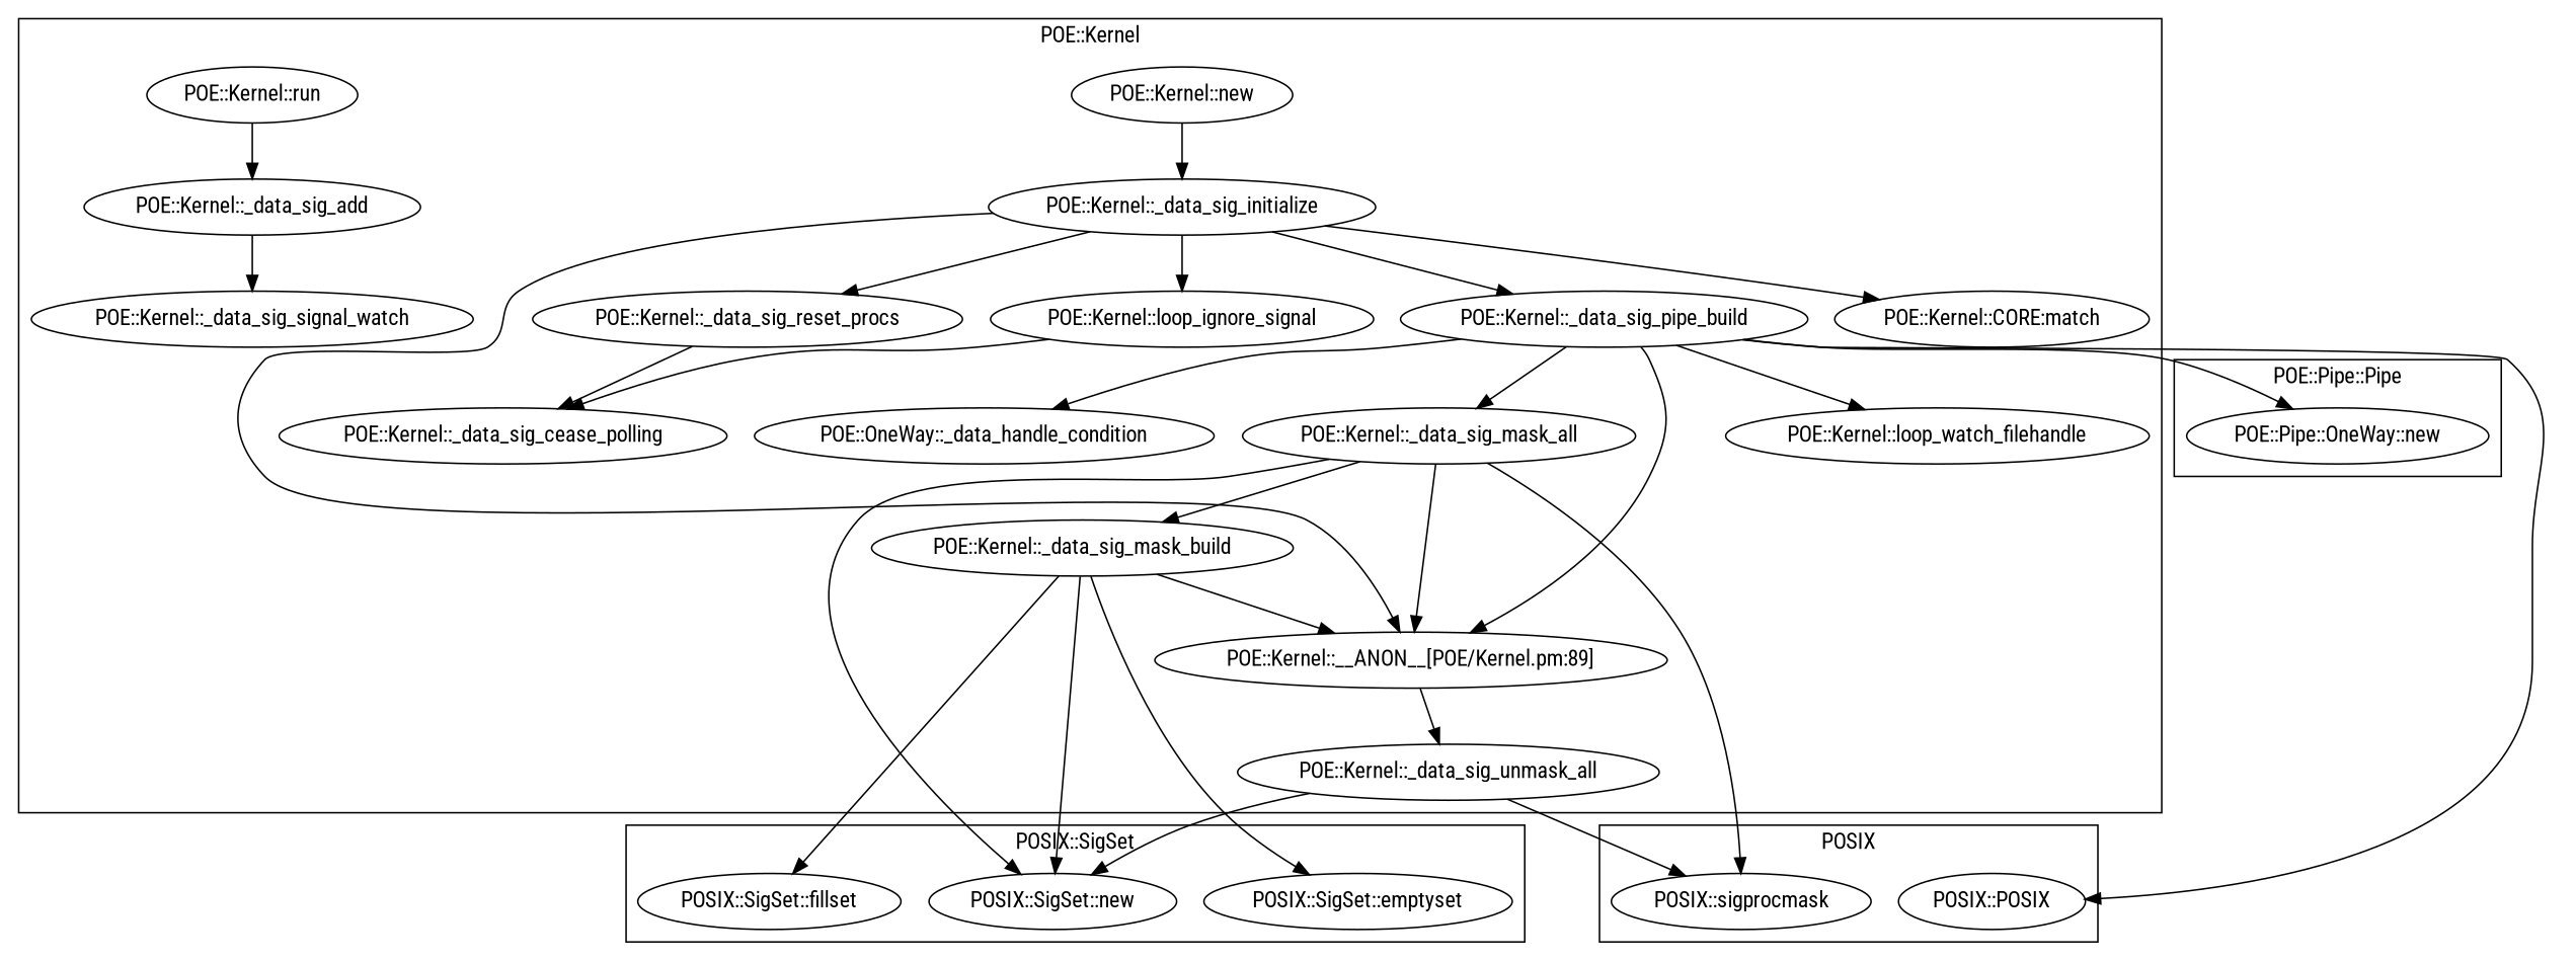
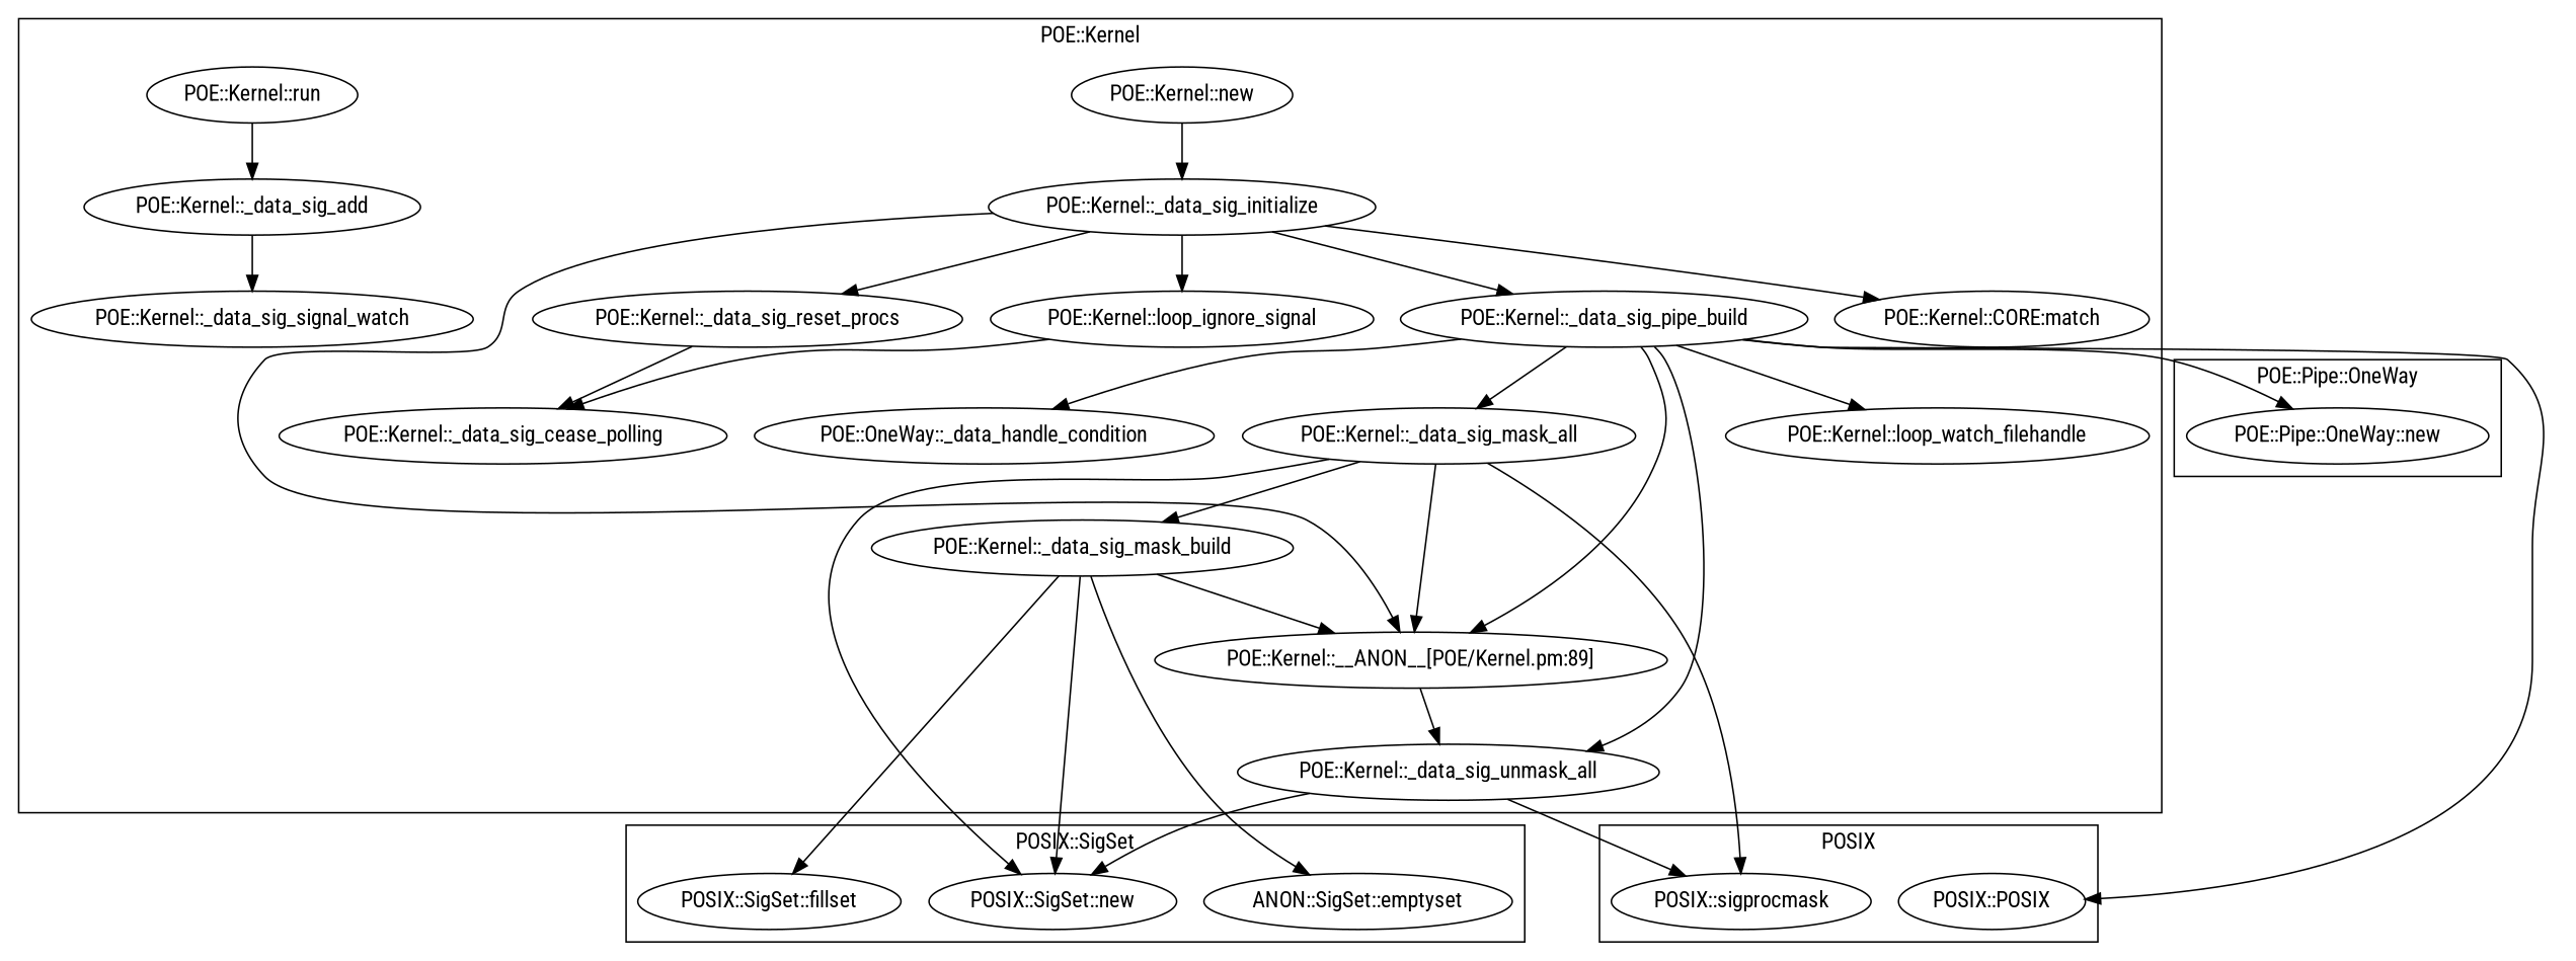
  digraph {
    fontname="Roboto Condensed"
    node [fontname="Roboto Condensed"]
    edge [fontname="Roboto Condensed"]
    "POE::Kernel::new"
    "POE::Kernel::__ANON__[POE/Kernel.pm:89]"
    "POE::Kernel::loop_ignore_signal"
    "POE::Kernel::loop_watch_filehandle"
    "POE::Kernel::_data_sig_reset_procs"
    "POE::Kernel::CORE:match"
    "POE::Kernel::_data_sig_signal_watch"
    "POE::Kernel::_data_sig_cease_polling"
    "POE::Kernel::_data_sig_add"
    "POE::Kernel::_data_sig_initialize"
    "POE::Kernel::_data_sig_mask_build"
    n12 [label="POE::OneWay::_data_handle_condition"]
    "POE::Kernel::run"
    "POE::Kernel::_data_sig_unmask_all"
    "POE::Kernel::_data_sig_mask_all"
    "POE::Kernel::_data_sig_pipe_build"
    "POE::Pipe::OneWay::new"
    n18 [label="POSIX::POSIX"]
    "POSIX::sigprocmask"
    "POSIX::SigSet::new"
-   "POSIX::SigSet::emptyset"
+   "POSIX::SigSet::emptyset" [label="ANON::SigSet::emptyset"]
    "POSIX::SigSet::fillset"
    subgraph cluster_1 {
      label="POE::Kernel"
      "POE::Kernel::new"
      "POE::Kernel::__ANON__[POE/Kernel.pm:89]"
      "POE::Kernel::loop_ignore_signal"
      "POE::Kernel::loop_watch_filehandle"
      "POE::Kernel::_data_sig_reset_procs"
      "POE::Kernel::CORE:match"
      "POE::Kernel::_data_sig_signal_watch"
      "POE::Kernel::_data_sig_cease_polling"
      "POE::Kernel::_data_sig_add"
      "POE::Kernel::_data_sig_initialize"
      "POE::Kernel::_data_sig_mask_build"
      n12
      "POE::Kernel::run"
      "POE::Kernel::_data_sig_unmask_all"
      "POE::Kernel::_data_sig_mask_all"
      "POE::Kernel::_data_sig_pipe_build"
    }
    subgraph cluster_2 {
-     label="POE::Pipe::Pipe"
+     label="POE::Pipe::OneWay"
      "POE::Pipe::OneWay::new"
    }
    subgraph cluster_3 {
      label=POSIX
      n18
      "POSIX::sigprocmask"
    }
    subgraph cluster_4 {
      label="POSIX::SigSet"
      "POSIX::SigSet::new"
      "POSIX::SigSet::emptyset"
      "POSIX::SigSet::fillset"
    }
    "POE::Kernel::new" -> "POE::Kernel::_data_sig_initialize"
    "POE::Kernel::__ANON__[POE/Kernel.pm:89]" -> "POE::Kernel::_data_sig_unmask_all"
    "POE::Kernel::loop_ignore_signal" -> "POE::Kernel::_data_sig_cease_polling"
    "POE::Kernel::_data_sig_reset_procs" -> "POE::Kernel::_data_sig_cease_polling"
    "POE::Kernel::_data_sig_add" -> "POE::Kernel::_data_sig_signal_watch"
    "POE::Kernel::_data_sig_initialize" -> "POE::Kernel::__ANON__[POE/Kernel.pm:89]"
    "POE::Kernel::_data_sig_initialize" -> "POE::Kernel::loop_ignore_signal"
    "POE::Kernel::_data_sig_initialize" -> "POE::Kernel::_data_sig_reset_procs"
    "POE::Kernel::_data_sig_initialize" -> "POE::Kernel::CORE:match"
    "POE::Kernel::_data_sig_initialize" -> "POE::Kernel::_data_sig_pipe_build"
    "POE::Kernel::_data_sig_mask_build" -> "POE::Kernel::__ANON__[POE/Kernel.pm:89]"
    "POE::Kernel::_data_sig_mask_build" -> "POSIX::SigSet::new"
    "POE::Kernel::_data_sig_mask_build" -> "POSIX::SigSet::emptyset"
    "POE::Kernel::_data_sig_mask_build" -> "POSIX::SigSet::fillset"
    "POE::Kernel::run" -> "POE::Kernel::_data_sig_add"
    "POE::Kernel::_data_sig_unmask_all" -> "POSIX::sigprocmask"
    "POE::Kernel::_data_sig_unmask_all" -> "POSIX::SigSet::new"
    "POE::Kernel::_data_sig_mask_all" -> "POE::Kernel::__ANON__[POE/Kernel.pm:89]"
    "POE::Kernel::_data_sig_mask_all" -> "POE::Kernel::_data_sig_mask_build"
    "POE::Kernel::_data_sig_mask_all" -> "POSIX::sigprocmask"
    "POE::Kernel::_data_sig_mask_all" -> "POSIX::SigSet::new"
    "POE::Kernel::_data_sig_pipe_build" -> "POE::Kernel::__ANON__[POE/Kernel.pm:89]"
    "POE::Kernel::_data_sig_pipe_build" -> "POE::Kernel::loop_watch_filehandle"
    "POE::Kernel::_data_sig_pipe_build" -> n12
+   "POE::Kernel::_data_sig_pipe_build" -> "POE::Kernel::_data_sig_unmask_all"
    "POE::Kernel::_data_sig_pipe_build" -> "POE::Kernel::_data_sig_mask_all"
    "POE::Kernel::_data_sig_pipe_build" -> "POE::Pipe::OneWay::new"
    "POE::Kernel::_data_sig_pipe_build" -> n18
  }
